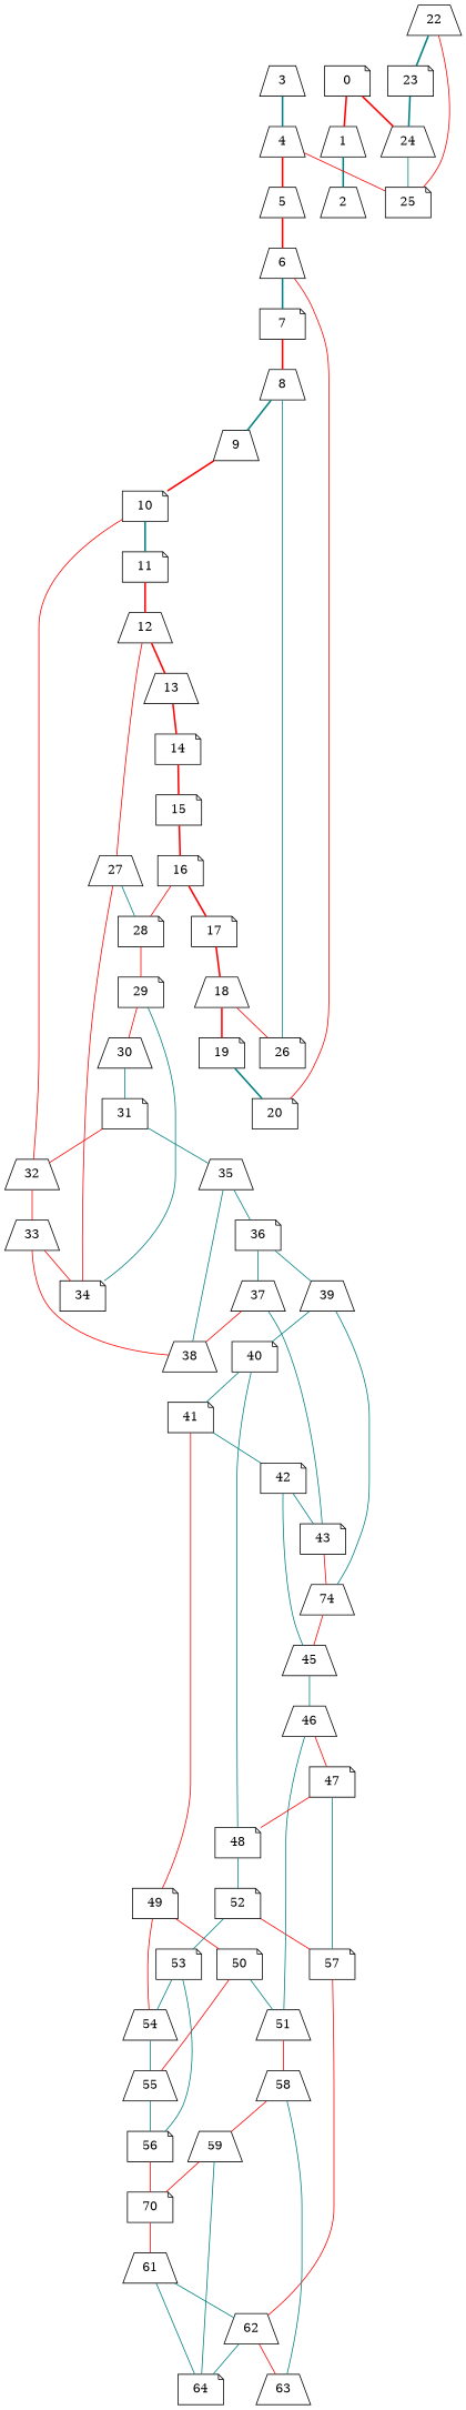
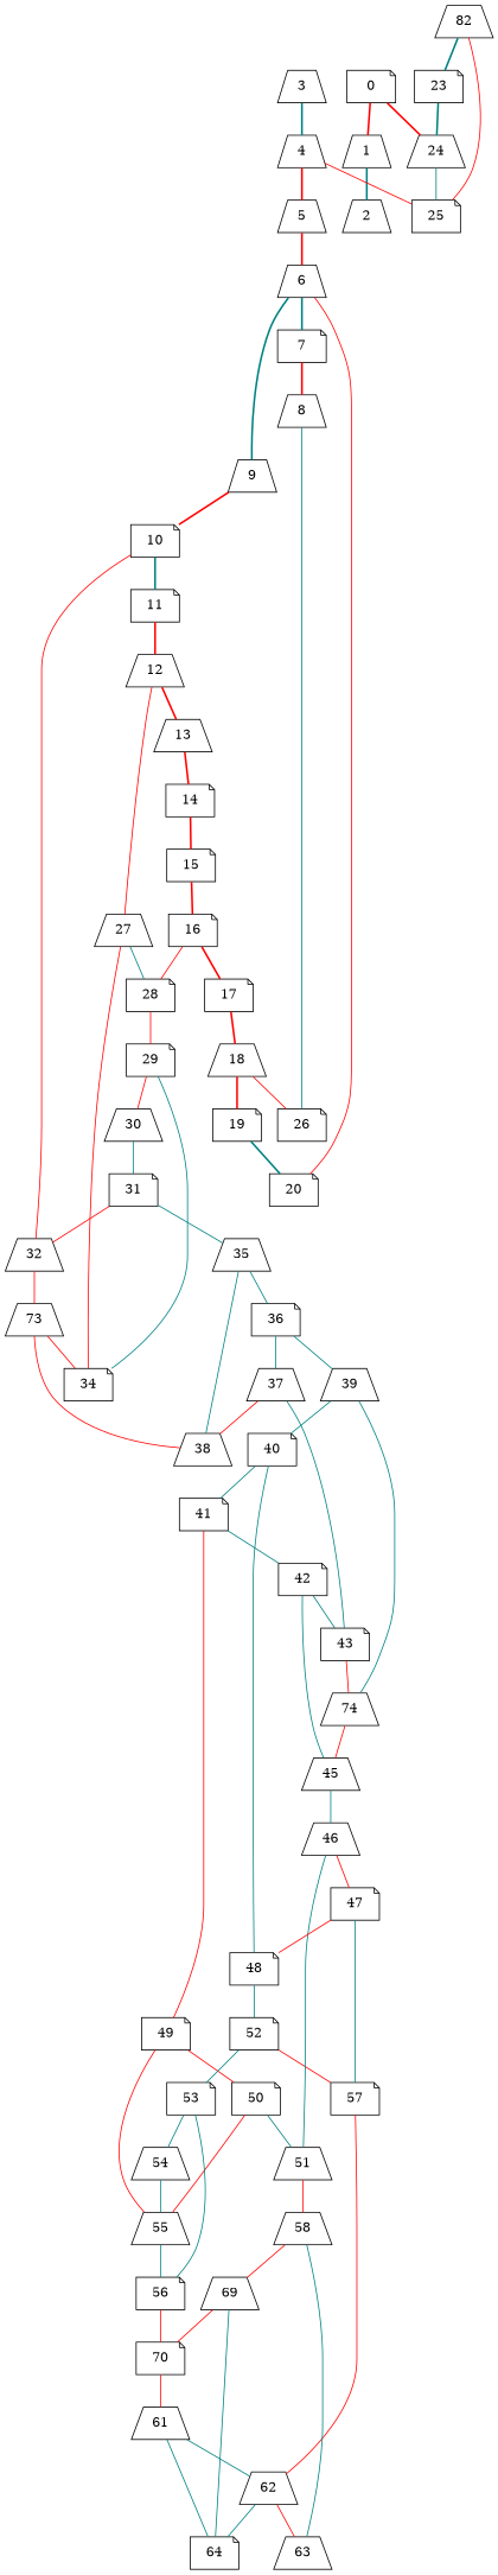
  graph {
    node [shape=trapezium]
    edge [color=red]
    1
    0 [shape=note]
    24
    2
    25 [shape=note]
    3
    4
    5
    6
    7 [shape=note]
    20 [shape=note]
    8
    9
    26 [shape=note]
    10 [shape=note]
    11 [shape=note]
    32
    30
    31 [shape=note]
    12
-   33
+   33 [label=73]
    13
    27
    34 [shape=note]
    38
    14 [shape=note]
    28 [shape=note]
    15 [shape=note]
    29 [shape=note]
    16 [shape=note]
    17 [shape=note]
    18
    19 [shape=note]
-   22
+   22 [label=82]
    23 [shape=note]
    35
    36 [shape=note]
    37
    39
    43 [shape=note]
    40 [shape=note]
    n42 [label=74]
    41 [shape=note]
    48 [shape=note]
    45
    42 [shape=note]
    49 [shape=note]
    52 [shape=note]
    46
    50 [shape=note]
    54
    57 [shape=note]
    53 [shape=note]
    51
    55
    47 [shape=note]
    58
    62
-   59
+   59 [label=69]
    63
    64 [shape=note]
    56 [shape=note]
    n63 [label=70 shape=note]
    61
    1 -- 2 [color=teal style=bold]
    0 -- 1 [style=bold]
    0 -- 24 [style=bold]
    24 -- 25 [color=teal]
    3 -- 4 [color=teal style=bold]
    4 -- 25
    4 -- 5 [style=bold]
    5 -- 6 [style=bold]
    6 -- 7 [color=teal style=bold]
    6 -- 20
    7 -- 8 [style=bold]
-   8 -- 9 [color=teal style=bold]
+   6 -- 9 [color=teal style=bold]
    8 -- 26 [color=teal]
    9 -- 10 [style=bold]
    10 -- 11 [color=teal style=bold]
    10 -- 32
    11 -- 12 [style=bold]
    32 -- 33
    30 -- 31 [color=teal]
    31 -- 32
    31 -- 35 [color=teal]
    12 -- 13 [style=bold]
    12 -- 27
    33 -- 34
    33 -- 38
    13 -- 14 [style=bold]
    27 -- 34
    27 -- 28 [color=teal]
    14 -- 15 [style=bold]
    28 -- 29
    15 -- 16 [style=bold]
    29 -- 30
    29 -- 34 [color=teal]
    16 -- 28
    16 -- 17 [style=bold]
    17 -- 18 [style=bold]
    18 -- 26
    18 -- 19 [style=bold]
    19 -- 20 [color=teal style=bold]
    22 -- 25
    22 -- 23 [color=teal style=bold]
    23 -- 24 [color=teal style=bold]
    35 -- 38 [color=teal]
    35 -- 36 [color=teal]
    36 -- 37 [color=teal]
    36 -- 39 [color=teal]
    37 -- 38
    37 -- 43 [color=teal]
    39 -- 40 [color=teal]
    39 -- n42 [color=teal]
    43 -- n42
    40 -- 41 [color=teal]
    40 -- 48 [color=teal]
    n42 -- 45
    41 -- 42 [color=teal]
    41 -- 49
    48 -- 52 [color=teal]
    45 -- 46 [color=teal]
    42 -- 43 [color=teal]
    42 -- 45 [color=teal]
    49 -- 50
-   49 -- 54
+   49 -- 55
    52 -- 57
    52 -- 53 [color=teal]
    46 -- 51 [color=teal]
    46 -- 47
    50 -- 51 [color=teal]
    50 -- 55
    54 -- 55 [color=teal]
    57 -- 62
    53 -- 54 [color=teal]
    53 -- 56 [color=teal]
    51 -- 58
    55 -- 56 [color=teal]
    47 -- 48
    47 -- 57 [color=teal]
    58 -- 59
    58 -- 63 [color=teal]
    62 -- 63
    62 -- 64 [color=teal]
    59 -- 64 [color=teal]
    59 -- n63
    56 -- n63
    n63 -- 61
    61 -- 62 [color=teal]
    61 -- 64 [color=teal]
  }
